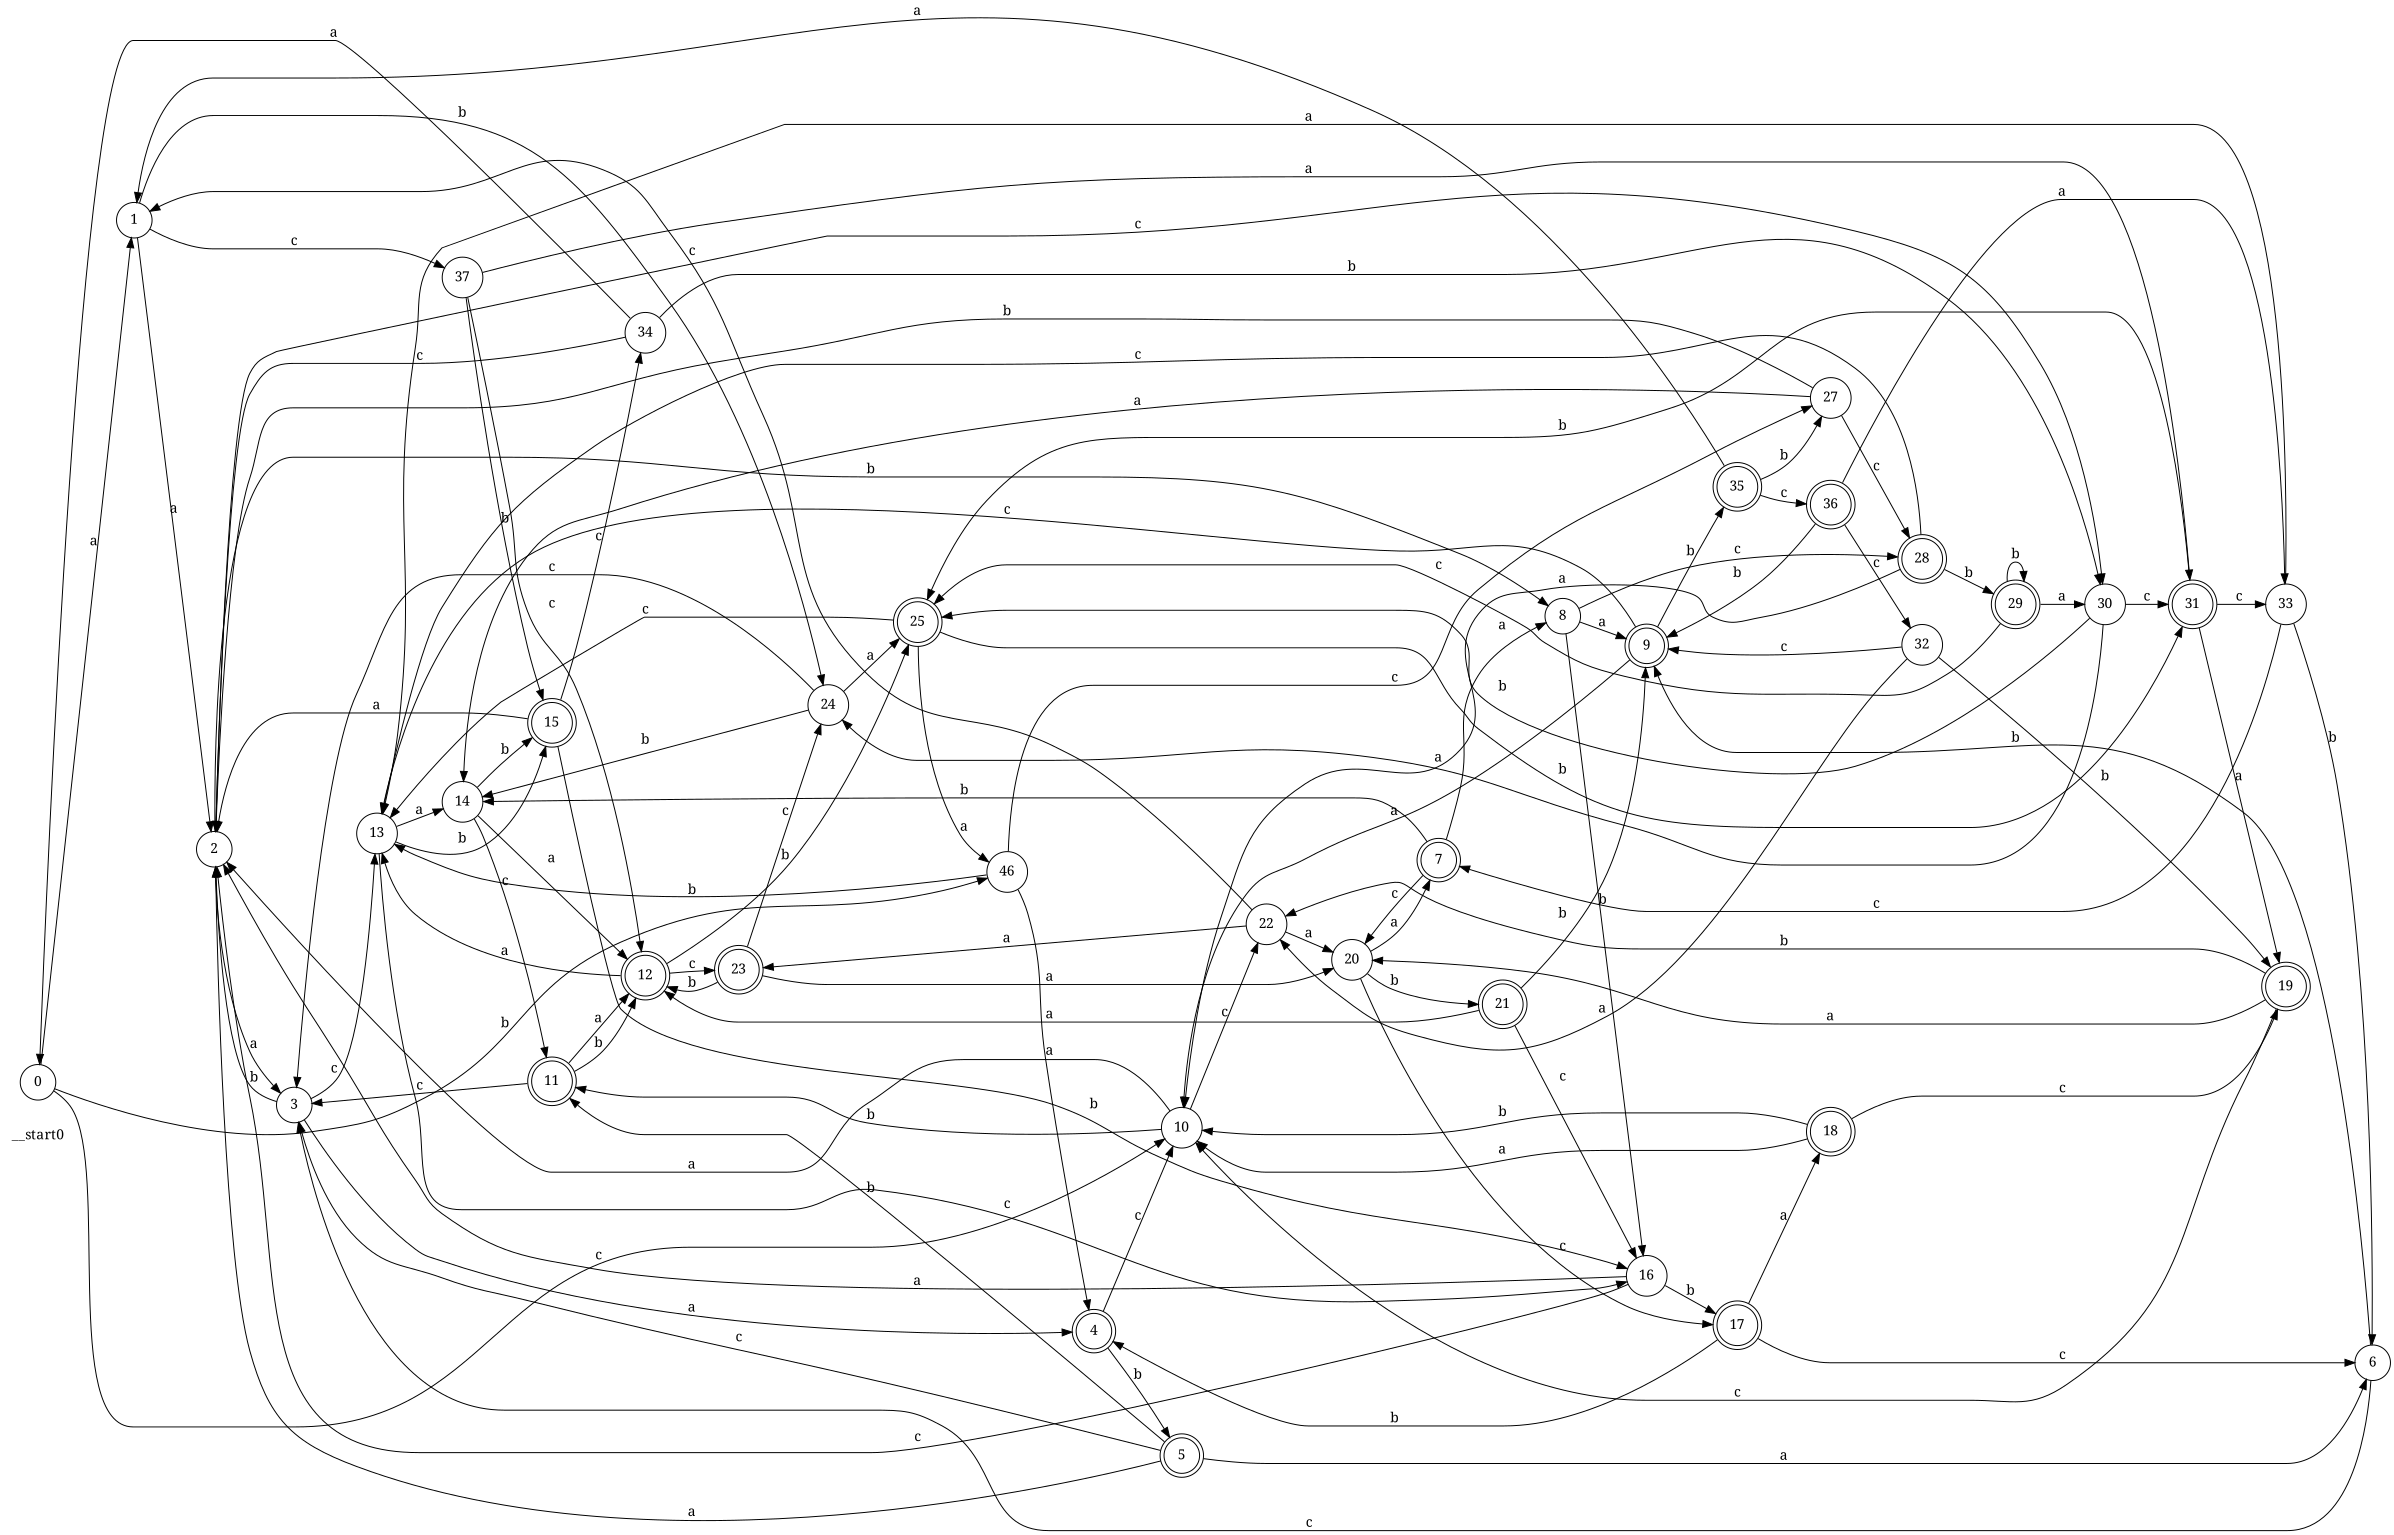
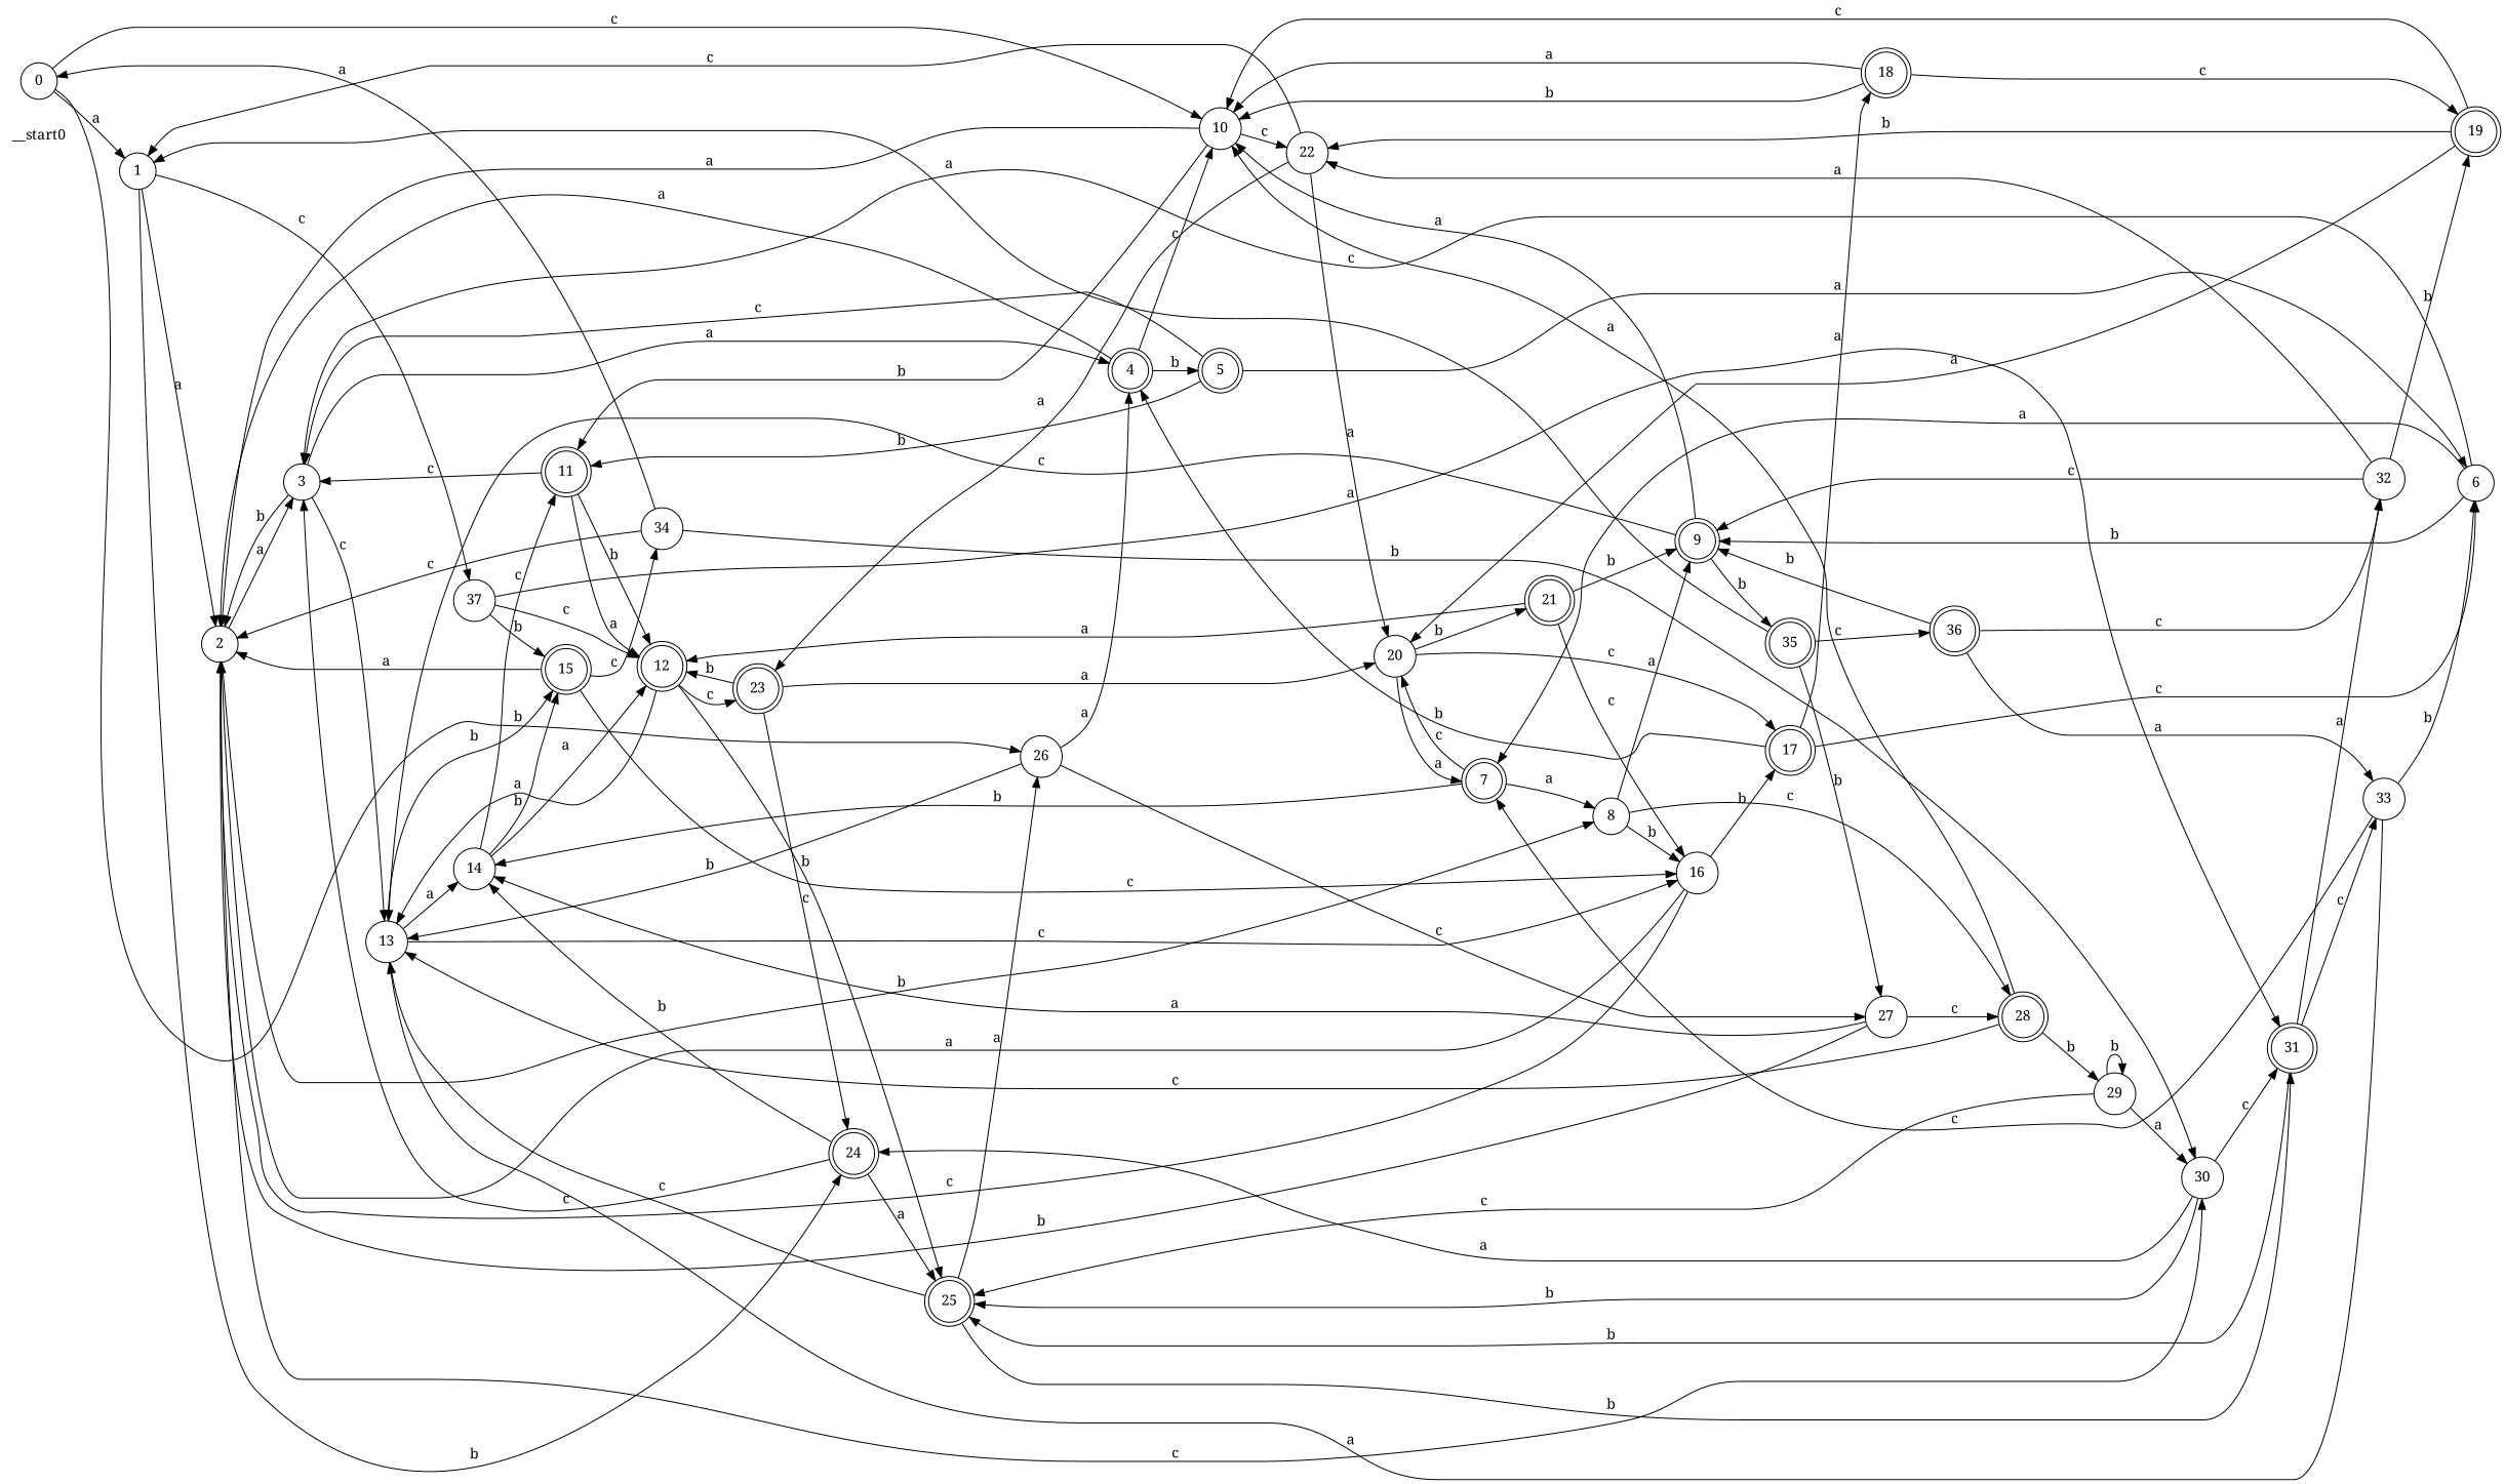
  digraph {
    fontname="Noto Serif"
    rankdir=LR
    node [fontname="Noto Serif" shape=circle color=black fillcolor=white style=filled]
    edge [fontname="Noto Serif"]
    __start0 [shape=none color="" fillcolor="" style=""]
    n2 [label=0]
    n3 [label=1]
    n4 [label=10]
-   n5 [label=46]
+   n5 [label=26]
    n6 [label=2]
-   n7 [label=24]
+   n7 [label=24 shape=doublecircle]
    n8 [label=37]
    n9 [label=11 shape=doublecircle style="rounded,filled"]
    n10 [label=22]
    n11 [label=4 shape=doublecircle style="rounded,filled"]
    n12 [label=13]
    n13 [label=27]
    n14 [label=3]
    n15 [label=8]
    n16 [label=30]
    n17 [label=14]
    n18 [label=25 shape=doublecircle style="rounded,filled"]
    n19 [label=12 shape=doublecircle style="rounded,filled"]
    n20 [label=15 shape=doublecircle style="rounded,filled"]
    n21 [label=31 shape=doublecircle style="rounded,filled"]
    n22 [label=9 shape=doublecircle style="rounded,filled"]
    n23 [label=16]
    n24 [label=28 shape=doublecircle style="rounded,filled"]
    n25 [label=5 shape=doublecircle style="rounded,filled"]
    n26 [label=6]
    n27 [label=7 shape=doublecircle style="rounded,filled"]
    n28 [label=20]
    n29 [label=35 shape=doublecircle style="rounded,filled"]
    n30 [label=17 shape=doublecircle style="rounded,filled"]
    n31 [label=21 shape=doublecircle style="rounded,filled"]
-   n32 [label=29 shape=doublecircle]
+   n32 [label=29]
    n33 [label=36 shape=doublecircle style="rounded,filled"]
    n34 [label=23 shape=doublecircle style="rounded,filled"]
    n35 [label=34]
    n36 [label=18 shape=doublecircle style="rounded,filled"]
    n37 [label=19 shape=doublecircle style="rounded,filled"]
    n38 [label=32]
    n39 [label=33]
    n2 -> n3 [label=a]
    n2 -> n4 [label=c]
    n2 -> n5 [label=b]
    n3 -> n6 [label=a]
    n3 -> n7 [label=b]
    n3 -> n8 [label=c]
    n4 -> n6 [label=a]
    n4 -> n9 [label=b]
    n4 -> n10 [label=c]
    n5 -> n11 [label=a]
    n5 -> n12 [label=b]
    n5 -> n13 [label=c]
    n6 -> n14 [label=a]
    n6 -> n15 [label=b]
    n6 -> n16 [label=c]
    n7 -> n14 [label=c]
    n7 -> n17 [label=b]
    n7 -> n18 [label=a]
    n8 -> n19 [label=c]
    n8 -> n20 [label=b]
    n8 -> n21 [label=a]
    n9 -> n14 [label=c]
    n9 -> n19 [label=a]
    n9 -> n19 [label=b]
    n10 -> n3 [label=c]
    n10 -> n28 [label=a]
    n10 -> n34 [label=a]
    n11 -> n4 [label=c]
-   n25 -> n6 [label=a]
+   n11 -> n6 [label=a]
    n11 -> n25 [label=b]
    n12 -> n17 [label=a]
    n12 -> n20 [label=b]
    n12 -> n23 [label=c]
    n13 -> n6 [label=b]
    n13 -> n17 [label=a]
    n13 -> n24 [label=c]
    n14 -> n6 [label=b]
    n14 -> n11 [label=a]
    n14 -> n12 [label=c]
    n15 -> n22 [label=a]
    n15 -> n23 [label=b]
    n15 -> n24 [label=c]
    n16 -> n7 [label=a]
    n16 -> n18 [label=b]
    n16 -> n21 [label=c]
    n17 -> n9 [label=c]
    n17 -> n19 [label=a]
    n17 -> n20 [label=b]
    n18 -> n5 [label=a]
    n18 -> n12 [label=c]
    n18 -> n21 [label=b]
    n19 -> n12 [label=a]
    n19 -> n18 [label=b]
    n19 -> n34 [label=c]
    n20 -> n6 [label=a]
-   n20 -> n23 [label=b]
+   n20 -> n23 [label=c]
    n20 -> n35 [label=c]
    n21 -> n18 [label=b]
-   n21 -> n37 [label=a]
+   n21 -> n38 [label=a]
    n21 -> n39 [label=c]
    n22 -> n4 [label=a]
    n22 -> n12 [label=c]
    n22 -> n29 [label=b]
    n23 -> n6 [label=a]
    n23 -> n6 [label=c]
    n23 -> n30 [label=b]
    n24 -> n4 [label=a]
    n24 -> n12 [label=c]
    n24 -> n32 [label=b]
    n25 -> n9 [label=b]
    n25 -> n14 [label=c]
    n25 -> n26 [label=a]
    n26 -> n14 [label=c]
    n26 -> n22 [label=b]
+   n26 -> n27 [label=a]
    n27 -> n15 [label=a]
    n27 -> n17 [label=b]
    n27 -> n28 [label=c]
    n28 -> n27 [label=a]
    n28 -> n30 [label=c]
    n28 -> n31 [label=b]
    n29 -> n3 [label=a]
    n29 -> n13 [label=b]
    n29 -> n33 [label=c]
    n30 -> n11 [label=b]
    n30 -> n26 [label=c]
    n30 -> n36 [label=a]
    n31 -> n19 [label=a]
    n31 -> n22 [label=b]
    n31 -> n23 [label=c]
    n32 -> n16 [label=a]
    n32 -> n18 [label=c]
    n32 -> n32 [label=b]
    n33 -> n22 [label=b]
    n33 -> n38 [label=c]
    n33 -> n39 [label=a]
    n34 -> n7 [label=c]
    n34 -> n19 [label=b]
    n34 -> n28 [label=a]
    n35 -> n2 [label=a]
    n35 -> n6 [label=c]
    n35 -> n16 [label=b]
    n36 -> n4 [label=a]
    n36 -> n4 [label=b]
    n36 -> n37 [label=c]
    n37 -> n4 [label=c]
    n37 -> n10 [label=b]
    n37 -> n28 [label=a]
    n38 -> n10 [label=a]
    n38 -> n22 [label=c]
    n38 -> n37 [label=b]
    n39 -> n12 [label=a]
    n39 -> n26 [label=b]
    n39 -> n27 [label=c]
  }
